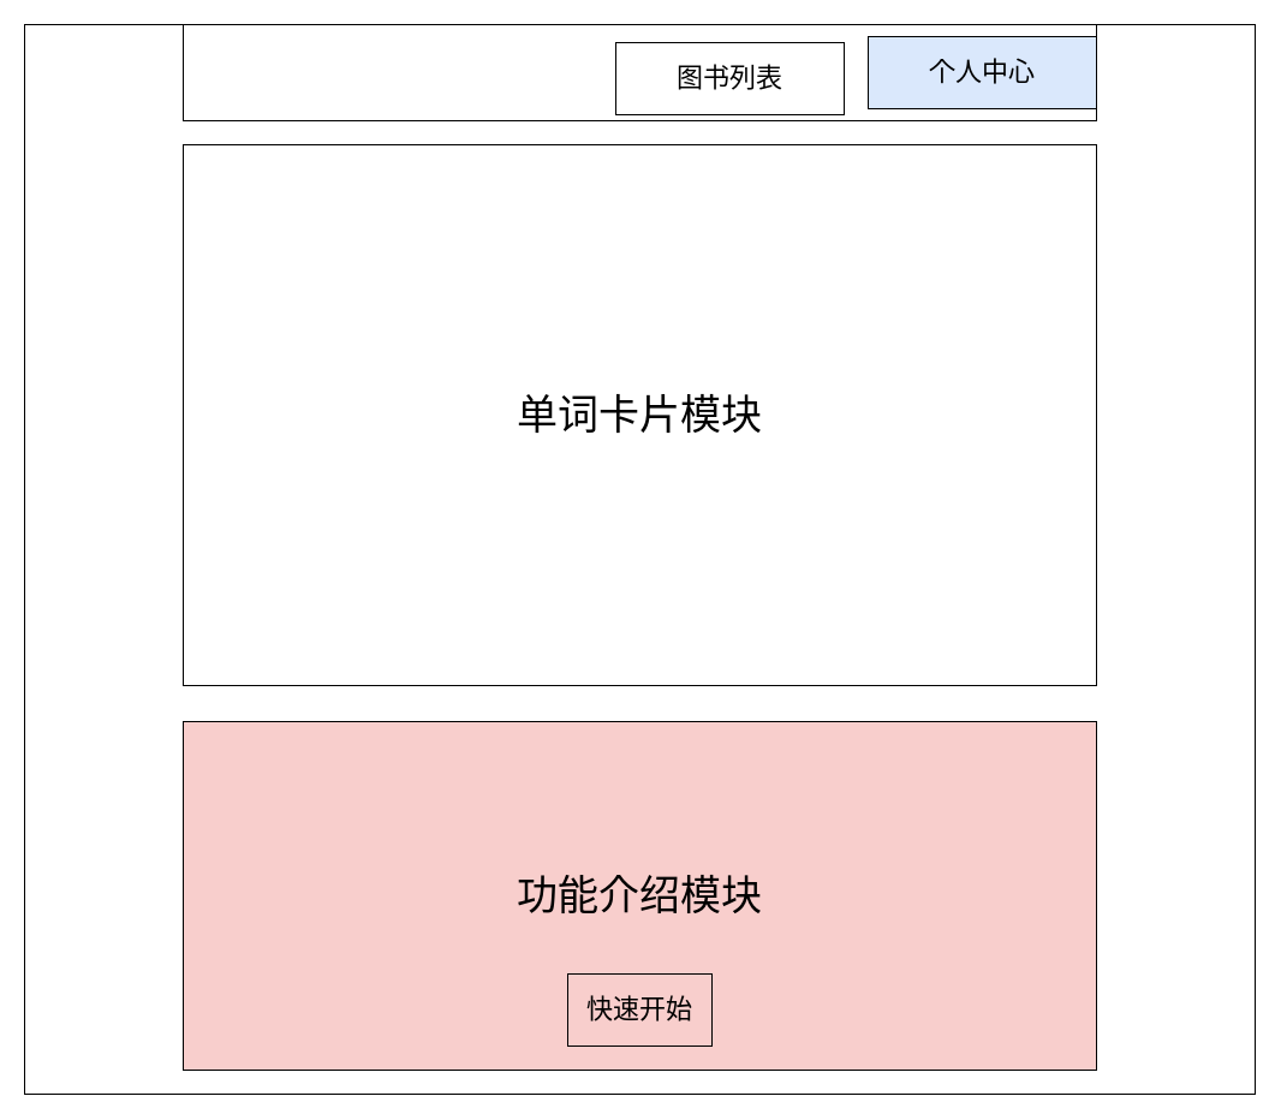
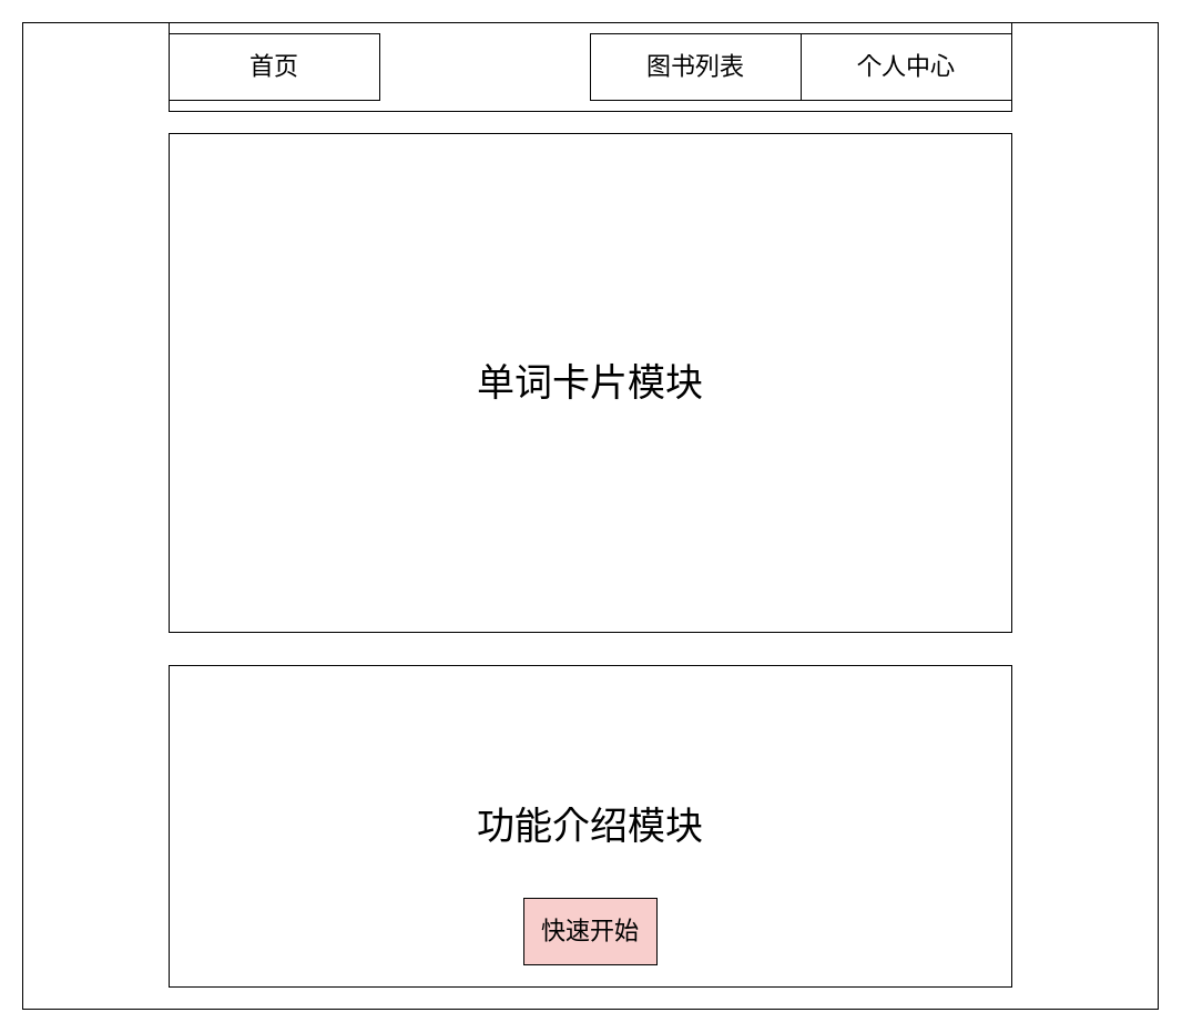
  <mxCell id="0" />
  <mxCell id="1" parent="0" />
  <mxCell id="2" value="" style="rounded=0;whiteSpace=wrap;html=1;" parent="1" vertex="1"><mxGeometry width="1024" height="890" as="geometry" x="20" y="20" /></mxCell>
  <mxCell id="3" value="" style="rounded=0;whiteSpace=wrap;html=1;" parent="1" vertex="1"><mxGeometry x="152" width="760" height="80" as="geometry" y="20" /></mxCell>
- <mxCell id="5" value="&lt;font style=&quot;font-size: 22px&quot;&gt;图书列表&lt;/font&gt;" style="rounded=0;whiteSpace=wrap;html=1;" parent="1" vertex="1"><mxGeometry x="512" y="35" width="190" height="60" as="geometry" /></mxCell>
- <mxCell id="6" value="&lt;font style=&quot;font-size: 22px&quot;&gt;个人中心&lt;/font&gt;" style="rounded=0;whiteSpace=wrap;html=1;fillColor=#dae8fc;" parent="1" vertex="1"><mxGeometry x="722" y="30" width="190" height="60" as="geometry" /></mxCell>
+ <mxCell id="4" value="&lt;font style=&quot;font-size: 22px&quot;&gt;首页&lt;/font&gt;" style="rounded=0;whiteSpace=wrap;html=1;" parent="1" vertex="1"><mxGeometry x="152" y="30" width="190" height="60" as="geometry" /></mxCell>
+ <mxCell id="5" value="&lt;font style=&quot;font-size: 22px&quot;&gt;图书列表&lt;/font&gt;" style="rounded=0;whiteSpace=wrap;html=1;" parent="1" vertex="1"><mxGeometry x="532" y="30" width="190" height="60" as="geometry" /></mxCell>
+ <mxCell id="6" value="&lt;font style=&quot;font-size: 22px&quot;&gt;个人中心&lt;/font&gt;" style="rounded=0;whiteSpace=wrap;html=1;" parent="1" vertex="1"><mxGeometry x="722" y="30" width="190" height="60" as="geometry" /></mxCell>
  <mxCell id="7" value="&lt;font style=&quot;font-size: 34px&quot;&gt;单词卡片模块&lt;/font&gt;" style="rounded=0;whiteSpace=wrap;html=1;" parent="1" vertex="1"><mxGeometry x="152" y="120" width="760" height="450" as="geometry" /></mxCell>
- <mxCell id="8" value="&lt;font style=&quot;font-size: 34px&quot;&gt;功能介绍模块&lt;/font&gt;" style="rounded=0;whiteSpace=wrap;html=1;fillColor=#f8cecc;" parent="1" vertex="1"><mxGeometry x="152" y="600" width="760" height="290" as="geometry" /></mxCell>
+ <mxCell id="8" value="&lt;font style=&quot;font-size: 34px&quot;&gt;功能介绍模块&lt;/font&gt;" style="rounded=0;whiteSpace=wrap;html=1;" parent="1" vertex="1"><mxGeometry x="152" y="600" width="760" height="290" as="geometry" /></mxCell>
  <mxCell id="9" value="&lt;font style=&quot;font-size: 22px&quot;&gt;快速开始&lt;/font&gt;" style="rounded=0;whiteSpace=wrap;html=1;fillColor=#f8cecc;" parent="1" vertex="1"><mxGeometry x="472" y="810" width="120" height="60" as="geometry" /></mxCell>
